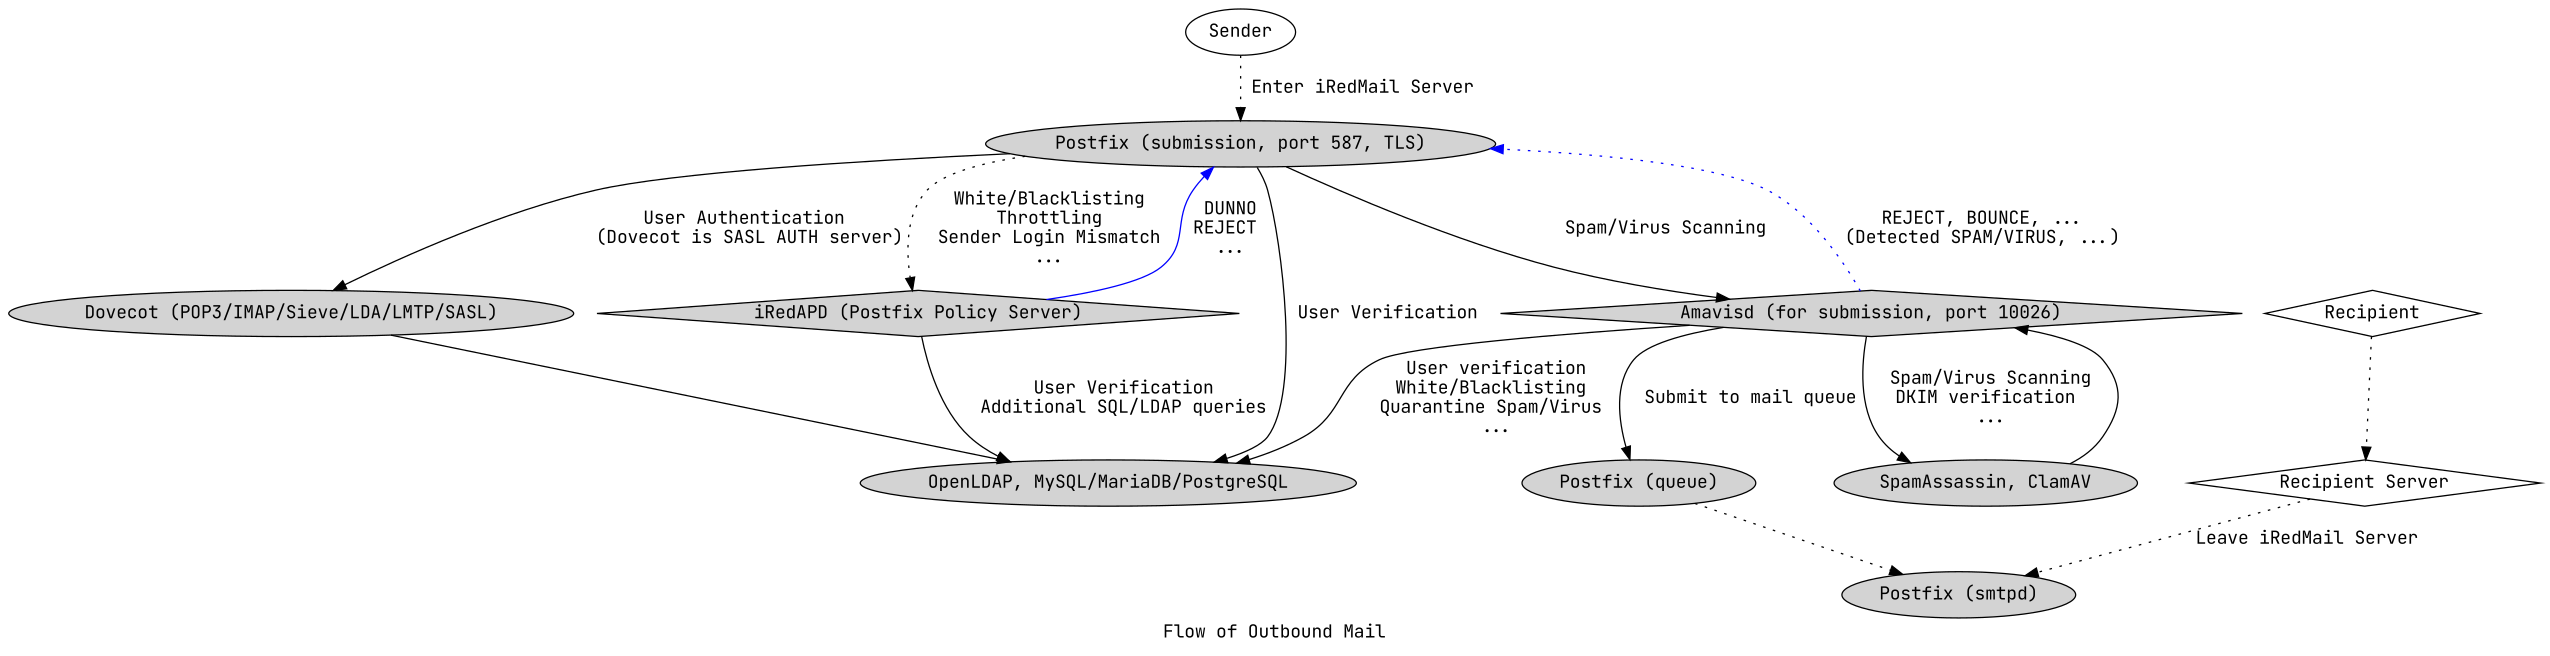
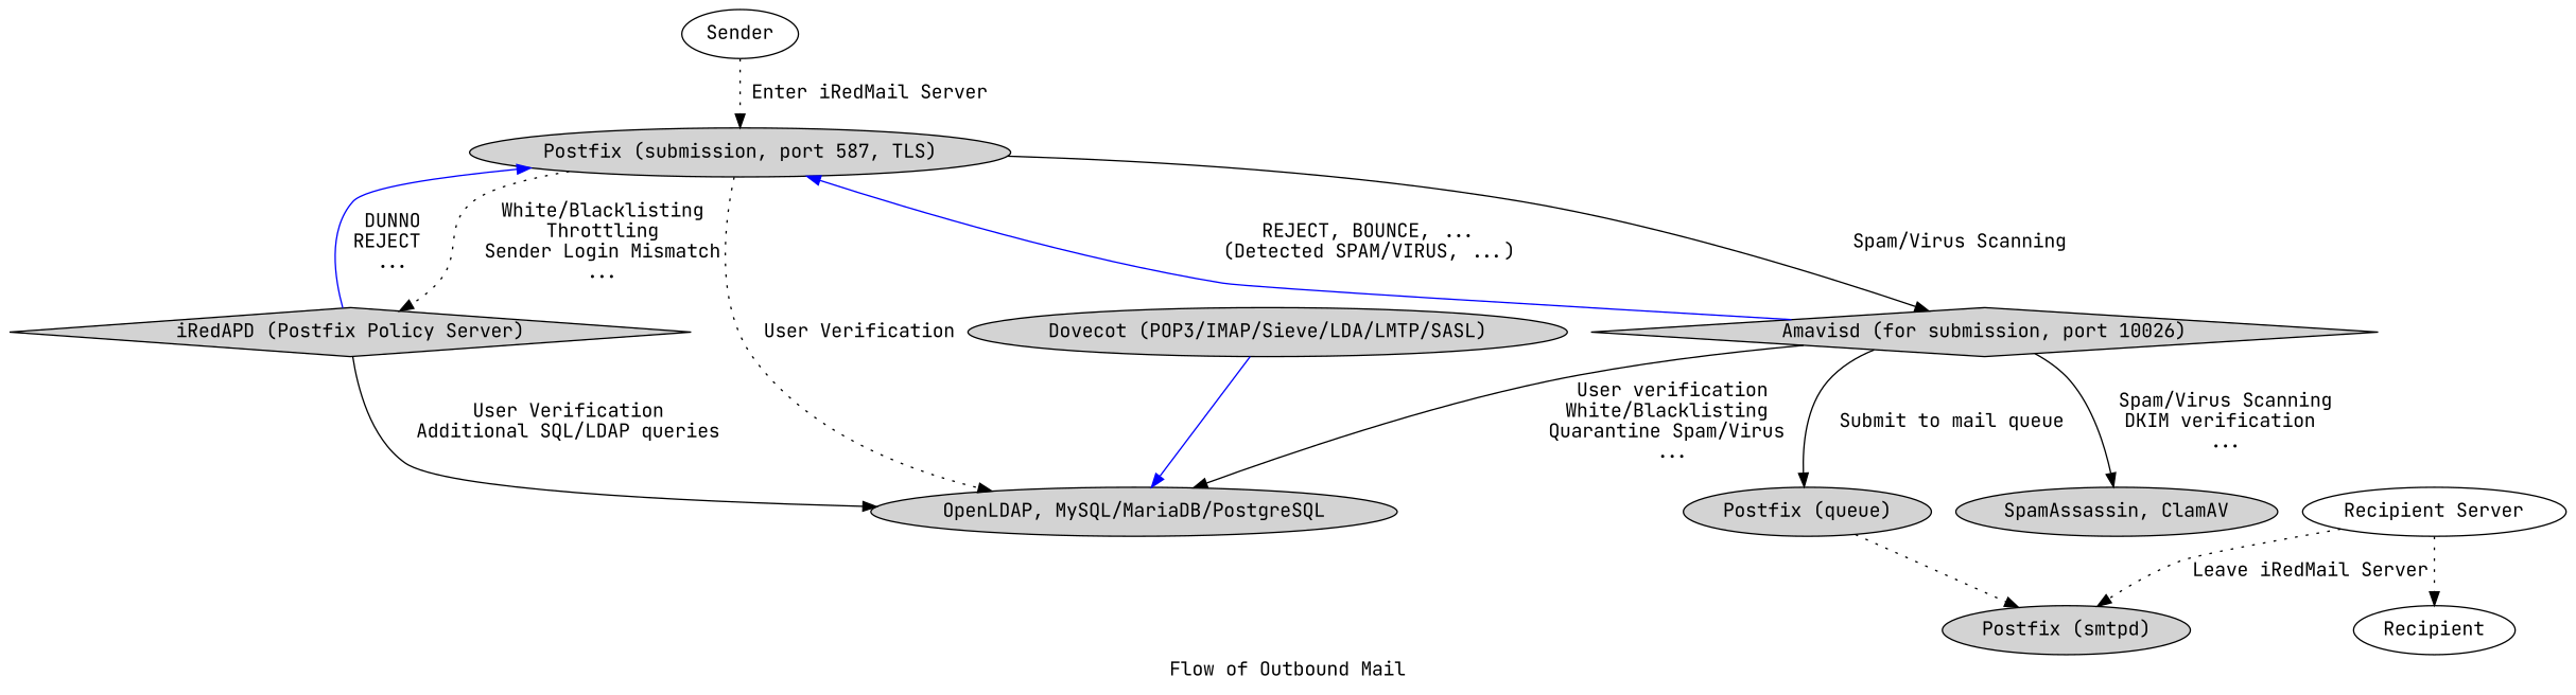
  digraph {
    fontname="JetBrains Mono"
    label="Flow of Outbound Mail"
    node [fontname="JetBrains Mono" style=filled]
    edge [fontname="JetBrains Mono"]
    n1 [label=Sender style=""]
    n2 [label="Postfix (submission, port 587, TLS)"]
    n3 [label="Dovecot (POP3/IMAP/Sieve/LDA/LMTP/SASL)"]
    n4 [label="iRedAPD (Postfix Policy Server)" shape=diamond]
    n5 [label="OpenLDAP, MySQL/MariaDB/PostgreSQL"]
    n6 [label="Amavisd (for submission, port 10026)" shape=diamond]
-   n7 [label=Recipient shape=diamond style=""]
-   n8 [label="Recipient Server" shape=diamond style=""]
+   n7 [label=Recipient style=""]
+   n8 [label="Recipient Server" style=""]
    n9 [label="Postfix (smtpd)"]
    n10 [label="Postfix (queue)"]
    n11 [label="SpamAssassin, ClamAV"]
    n1 -> n2 [label=" Enter iRedMail Server" style=dotted]
-   n2 -> n3 [label="User Authentication \n(Dovecot is SASL AUTH server)"]
    n2 -> n4 [label=" White/Blacklisting\n Throttling\n Sender Login Mismatch\n ..." style=dotted]
-   n2 -> n5 [label=" User Verification"]
+   n2 -> n5 [label=" User Verification" style=dotted]
    n2 -> n6 [label=" Spam/Virus Scanning"]
-   n3 -> n5
+   n3 -> n5 [color=blue]
    n4 -> n2 [color=blue label=" DUNNO \nREJECT \n..."]
    n4 -> n5 [label=" User Verification\n Additional SQL/LDAP queries"]
-   n6 -> n2 [color=blue label=" REJECT, BOUNCE, ... \n(Detected SPAM/VIRUS, ...)" style=dotted]
+   n6 -> n2 [color=blue label=" REJECT, BOUNCE, ... \n(Detected SPAM/VIRUS, ...)"]
    n6 -> n5 [label=" User verification \nWhite/Blacklisting \nQuarantine Spam/Virus \n..."]
    n6 -> n10 [label=" Submit to mail queue"]
    n6 -> n11 [label=" Spam/Virus Scanning \nDKIM verification \n..."]
-   n7 -> n8 [style=dotted]
+   n8 -> n7 [style=dotted]
    n8 -> n9 [label=" Leave iRedMail Server" style=dotted]
    n10 -> n9 [style=dotted]
-   n11 -> n6
  }
